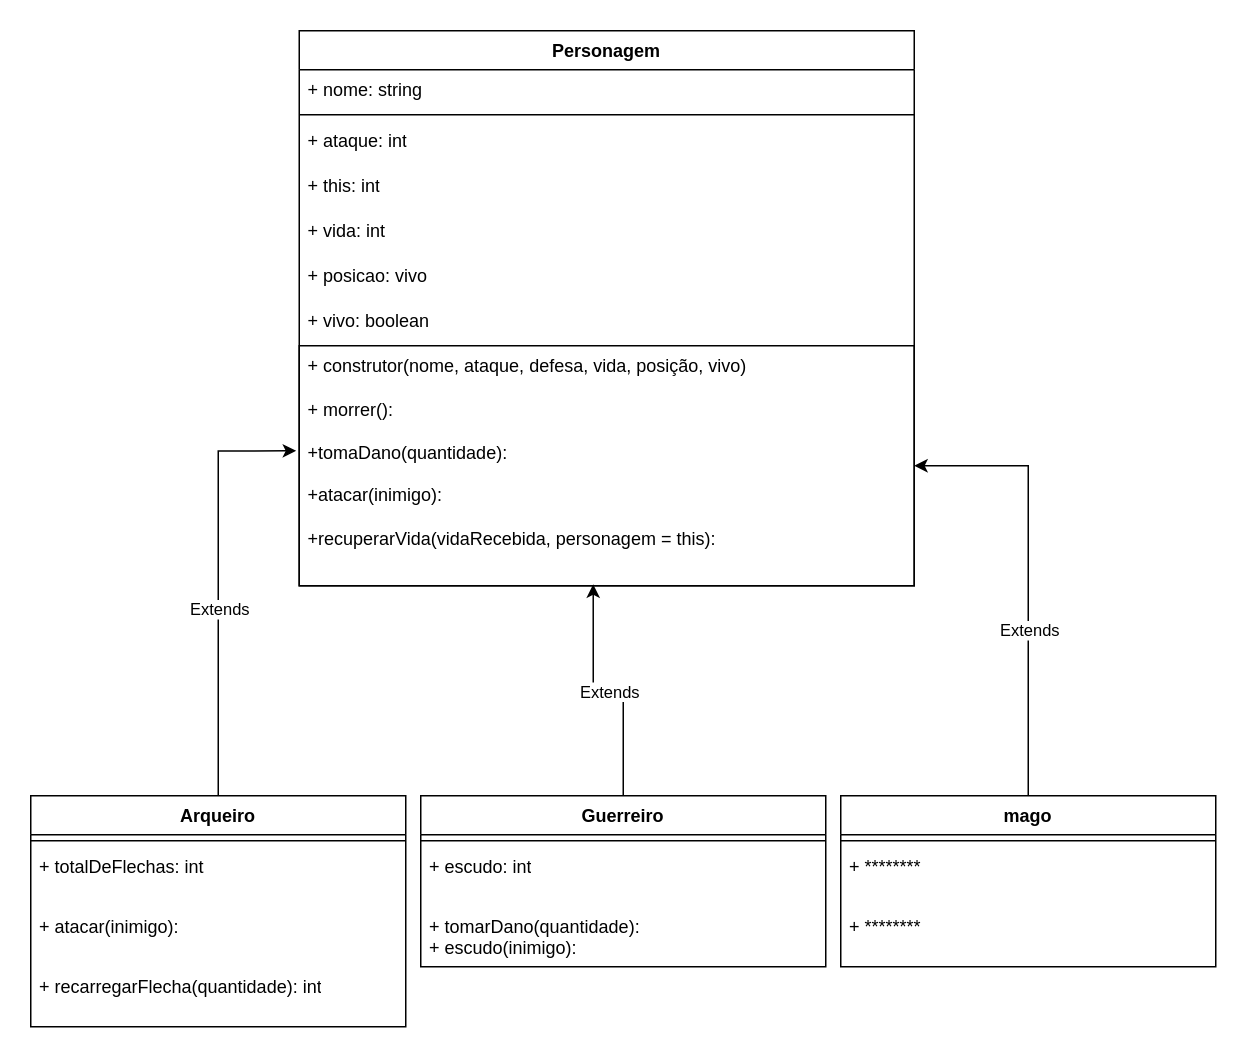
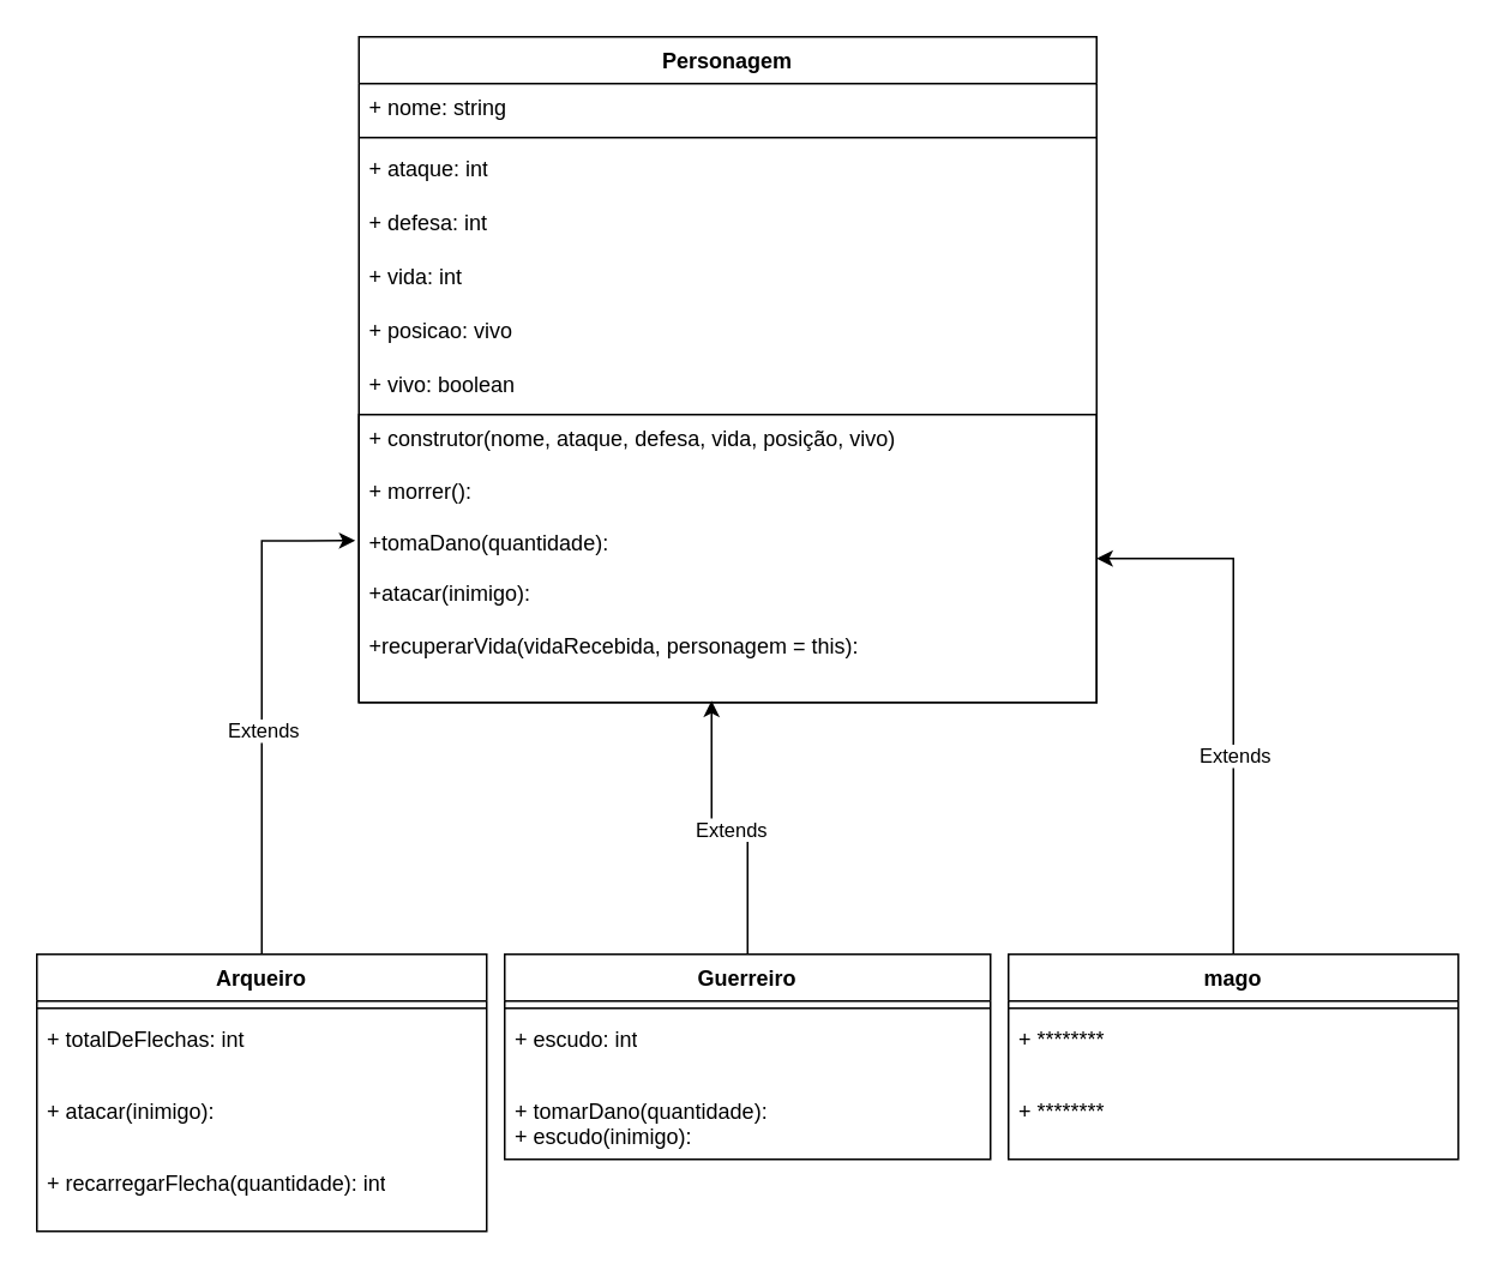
  <mxCell id="0" />
  <mxCell id="1" parent="0" />
  <mxCell id="2" value="Personagem" style="swimlane;fontStyle=1;align=center;verticalAlign=top;childLayout=stackLayout;horizontal=1;startSize=26;horizontalStack=0;resizeParent=1;resizeParentMax=0;resizeLast=0;collapsible=1;marginBottom=0;whiteSpace=wrap;html=1;" parent="1" vertex="1"><mxGeometry x="199" y="20" width="410" height="370" as="geometry" /></mxCell>
  <mxCell id="3" value="+ nome: string" style="text;strokeColor=none;fillColor=none;align=left;verticalAlign=top;spacingLeft=4;spacingRight=4;overflow=hidden;rotatable=0;points=[[0,0.5],[1,0.5]];portConstraint=eastwest;whiteSpace=wrap;html=1;" parent="2" vertex="1"><mxGeometry y="26" width="410" height="26" as="geometry" /></mxCell>
  <mxCell id="4" value="" style="line;strokeWidth=1;fillColor=none;align=left;verticalAlign=middle;spacingTop=-1;spacingLeft=3;spacingRight=3;rotatable=0;labelPosition=right;points=[];portConstraint=eastwest;strokeColor=inherit;" parent="2" vertex="1"><mxGeometry y="52" width="410" height="8" as="geometry" /></mxCell>
  <mxCell id="5" value="+ ataque: int" style="text;strokeColor=none;fillColor=none;align=left;verticalAlign=top;spacingLeft=4;spacingRight=4;overflow=hidden;rotatable=0;points=[[0,0.5],[1,0.5]];portConstraint=eastwest;whiteSpace=wrap;html=1;" parent="2" vertex="1"><mxGeometry y="60" width="410" height="30" as="geometry" /></mxCell>
- <mxCell id="6" value="+ this: int" style="text;strokeColor=none;fillColor=none;align=left;verticalAlign=top;spacingLeft=4;spacingRight=4;overflow=hidden;rotatable=0;points=[[0,0.5],[1,0.5]];portConstraint=eastwest;whiteSpace=wrap;html=1;" parent="2" vertex="1"><mxGeometry y="90" width="410" height="30" as="geometry" /></mxCell>
+ <mxCell id="6" value="+ defesa: int" style="text;strokeColor=none;fillColor=none;align=left;verticalAlign=top;spacingLeft=4;spacingRight=4;overflow=hidden;rotatable=0;points=[[0,0.5],[1,0.5]];portConstraint=eastwest;whiteSpace=wrap;html=1;" parent="2" vertex="1"><mxGeometry y="90" width="410" height="30" as="geometry" /></mxCell>
  <mxCell id="7" value="+ vida: int" style="text;strokeColor=none;fillColor=none;align=left;verticalAlign=top;spacingLeft=4;spacingRight=4;overflow=hidden;rotatable=0;points=[[0,0.5],[1,0.5]];portConstraint=eastwest;whiteSpace=wrap;html=1;" parent="2" vertex="1"><mxGeometry y="120" width="410" height="30" as="geometry" /></mxCell>
  <mxCell id="8" value="+ posicao: vivo" style="text;strokeColor=none;fillColor=none;align=left;verticalAlign=top;spacingLeft=4;spacingRight=4;overflow=hidden;rotatable=0;points=[[0,0.5],[1,0.5]];portConstraint=eastwest;whiteSpace=wrap;html=1;" parent="2" vertex="1"><mxGeometry y="150" width="410" height="30" as="geometry" /></mxCell>
  <mxCell id="9" value="+ vivo: boolean" style="text;strokeColor=none;fillColor=none;align=left;verticalAlign=top;spacingLeft=4;spacingRight=4;overflow=hidden;rotatable=0;points=[[0,0.5],[1,0.5]];portConstraint=eastwest;whiteSpace=wrap;html=1;" parent="2" vertex="1"><mxGeometry y="180" width="410" height="30" as="geometry" /></mxCell>
  <mxCell id="10" value="+ construtor(nome, ataque, defesa, vida, posição, vivo)&lt;br&gt;&lt;br&gt;+ morrer():&lt;br&gt;&lt;br&gt;+tomaDano(quantidade):&amp;nbsp;&lt;br&gt;&lt;br&gt;+atacar(inimigo):&amp;nbsp;&lt;br&gt;&lt;br&gt;+recuperarVida(vidaRecebida, personagem = this):&amp;nbsp;" style="text;strokeColor=default;fillColor=none;align=left;verticalAlign=top;spacingLeft=4;spacingRight=4;overflow=hidden;rotatable=0;points=[[0,0.5],[1,0.5]];portConstraint=eastwest;whiteSpace=wrap;html=1;" parent="2" vertex="1"><mxGeometry y="210" width="410" height="160" as="geometry" /></mxCell>
  <mxCell id="11" value="Arqueiro" style="swimlane;fontStyle=1;align=center;verticalAlign=top;childLayout=stackLayout;horizontal=1;startSize=26;horizontalStack=0;resizeParent=1;resizeParentMax=0;resizeLast=0;collapsible=1;marginBottom=0;whiteSpace=wrap;html=1;" parent="1" vertex="1"><mxGeometry x="20" y="530" width="250" height="154" as="geometry" /></mxCell>
  <mxCell id="12" value="" style="line;strokeWidth=1;fillColor=none;align=left;verticalAlign=middle;spacingTop=-1;spacingLeft=3;spacingRight=3;rotatable=0;labelPosition=right;points=[];portConstraint=eastwest;strokeColor=inherit;" parent="11" vertex="1"><mxGeometry y="26" width="250" height="8" as="geometry" /></mxCell>
  <mxCell id="13" value="+ totalDeFlechas: int" style="text;strokeColor=none;fillColor=none;align=left;verticalAlign=top;spacingLeft=4;spacingRight=4;overflow=hidden;rotatable=0;points=[[0,0.5],[1,0.5]];portConstraint=eastwest;whiteSpace=wrap;html=1;" parent="11" vertex="1"><mxGeometry y="34" width="250" height="40" as="geometry" /></mxCell>
  <mxCell id="14" value="+ atacar(inimigo):" style="text;strokeColor=none;fillColor=none;align=left;verticalAlign=top;spacingLeft=4;spacingRight=4;overflow=hidden;rotatable=0;points=[[0,0.5],[1,0.5]];portConstraint=eastwest;whiteSpace=wrap;html=1;" parent="11" vertex="1"><mxGeometry y="74" width="250" height="40" as="geometry" /></mxCell>
  <mxCell id="15" value="+ recarregarFlecha(quantidade): int" style="text;strokeColor=none;fillColor=none;align=left;verticalAlign=top;spacingLeft=4;spacingRight=4;overflow=hidden;rotatable=0;points=[[0,0.5],[1,0.5]];portConstraint=eastwest;whiteSpace=wrap;html=1;" vertex="1" parent="11"><mxGeometry y="114" width="250" height="40" as="geometry" /></mxCell>
  <mxCell id="16" value="Guerreiro" style="swimlane;fontStyle=1;align=center;verticalAlign=top;childLayout=stackLayout;horizontal=1;startSize=26;horizontalStack=0;resizeParent=1;resizeParentMax=0;resizeLast=0;collapsible=1;marginBottom=0;whiteSpace=wrap;html=1;" parent="1" vertex="1"><mxGeometry x="280" y="530" width="270" height="114" as="geometry" /></mxCell>
  <mxCell id="17" value="" style="line;strokeWidth=1;fillColor=none;align=left;verticalAlign=middle;spacingTop=-1;spacingLeft=3;spacingRight=3;rotatable=0;labelPosition=right;points=[];portConstraint=eastwest;strokeColor=inherit;" parent="16" vertex="1"><mxGeometry y="26" width="270" height="8" as="geometry" /></mxCell>
  <mxCell id="18" value="+ escudo: int" style="text;strokeColor=none;fillColor=none;align=left;verticalAlign=top;spacingLeft=4;spacingRight=4;overflow=hidden;rotatable=0;points=[[0,0.5],[1,0.5]];portConstraint=eastwest;whiteSpace=wrap;html=1;" parent="16" vertex="1"><mxGeometry y="34" width="270" height="40" as="geometry" /></mxCell>
  <mxCell id="19" value="+ tomarDano(quantidade):&lt;br&gt;+ escudo(inimigo):" style="text;strokeColor=none;fillColor=none;align=left;verticalAlign=top;spacingLeft=4;spacingRight=4;overflow=hidden;rotatable=0;points=[[0,0.5],[1,0.5]];portConstraint=eastwest;whiteSpace=wrap;html=1;" parent="16" vertex="1"><mxGeometry y="74" width="270" height="40" as="geometry" /></mxCell>
  <mxCell id="20" style="edgeStyle=orthogonalEdgeStyle;rounded=0;orthogonalLoop=1;jettySize=auto;html=1;" parent="1" source="22" target="10" edge="1"><mxGeometry relative="1" as="geometry" /></mxCell>
  <mxCell id="21" value="Extends" style="edgeLabel;html=1;align=center;verticalAlign=middle;resizable=0;points=[];" parent="20" vertex="1" connectable="0"><mxGeometry x="0.018" y="-1" relative="1" as="geometry"><mxPoint x="-1" y="40" as="offset" /></mxGeometry></mxCell>
  <mxCell id="22" value="mago" style="swimlane;fontStyle=1;align=center;verticalAlign=top;childLayout=stackLayout;horizontal=1;startSize=26;horizontalStack=0;resizeParent=1;resizeParentMax=0;resizeLast=0;collapsible=1;marginBottom=0;whiteSpace=wrap;html=1;" parent="1" vertex="1"><mxGeometry x="560" y="530" width="250" height="114" as="geometry" /></mxCell>
  <mxCell id="23" value="" style="line;strokeWidth=1;fillColor=none;align=left;verticalAlign=middle;spacingTop=-1;spacingLeft=3;spacingRight=3;rotatable=0;labelPosition=right;points=[];portConstraint=eastwest;strokeColor=inherit;" parent="22" vertex="1"><mxGeometry y="26" width="250" height="8" as="geometry" /></mxCell>
  <mxCell id="24" value="+ ********" style="text;strokeColor=none;fillColor=none;align=left;verticalAlign=top;spacingLeft=4;spacingRight=4;overflow=hidden;rotatable=0;points=[[0,0.5],[1,0.5]];portConstraint=eastwest;whiteSpace=wrap;html=1;" parent="22" vertex="1"><mxGeometry y="34" width="250" height="40" as="geometry" /></mxCell>
  <mxCell id="25" value="+ ********" style="text;strokeColor=none;fillColor=none;align=left;verticalAlign=top;spacingLeft=4;spacingRight=4;overflow=hidden;rotatable=0;points=[[0,0.5],[1,0.5]];portConstraint=eastwest;whiteSpace=wrap;html=1;" parent="22" vertex="1"><mxGeometry y="74" width="250" height="40" as="geometry" /></mxCell>
  <mxCell id="26" style="edgeStyle=orthogonalEdgeStyle;rounded=0;orthogonalLoop=1;jettySize=auto;html=1;entryX=-0.005;entryY=0.438;entryDx=0;entryDy=0;entryPerimeter=0;" parent="1" source="11" target="10" edge="1"><mxGeometry relative="1" as="geometry" /></mxCell>
  <mxCell id="27" value="Extends" style="edgeLabel;html=1;align=center;verticalAlign=middle;resizable=0;points=[];" parent="26" vertex="1" connectable="0"><mxGeometry x="-0.112" relative="1" as="geometry"><mxPoint as="offset" /></mxGeometry></mxCell>
  <mxCell id="28" style="edgeStyle=orthogonalEdgeStyle;rounded=0;orthogonalLoop=1;jettySize=auto;html=1;entryX=0.478;entryY=0.994;entryDx=0;entryDy=0;entryPerimeter=0;" parent="1" source="16" target="10" edge="1"><mxGeometry relative="1" as="geometry" /></mxCell>
  <mxCell id="29" value="Extends" style="edgeLabel;html=1;align=center;verticalAlign=middle;resizable=0;points=[];" parent="28" vertex="1" connectable="0"><mxGeometry x="0.0" relative="1" as="geometry"><mxPoint as="offset" /></mxGeometry></mxCell>
